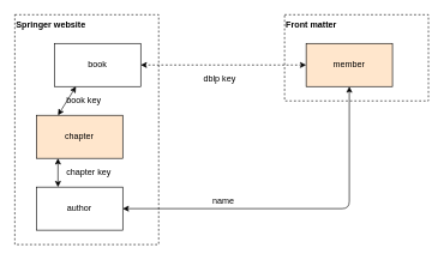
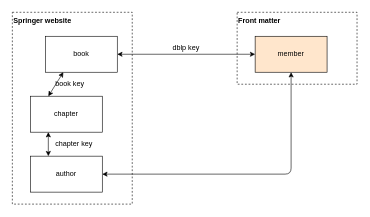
  <mxCell id="0" />
  <mxCell id="1" parent="0" />
  <mxCell id="2" value="" style="group" parent="1" vertex="1" connectable="0"><mxGeometry x="20" y="20" width="200" height="320" as="geometry" /></mxCell>
  <mxCell id="3" value="Springer website" style="rounded=0;whiteSpace=wrap;html=1;dashed=1;align=left;verticalAlign=top;fontStyle=1" parent="2" vertex="1"><mxGeometry width="200" height="320" as="geometry" /></mxCell>
- <mxCell id="4" value="chapter" style="rounded=0;whiteSpace=wrap;html=1;fillColor=#ffe6cc;" parent="2" vertex="1"><mxGeometry x="30" y="140" width="120" height="60" as="geometry" /></mxCell>
+ <mxCell id="4" value="chapter" style="rounded=0;whiteSpace=wrap;html=1;" parent="2" vertex="1"><mxGeometry x="30" y="140" width="120" height="60" as="geometry" /></mxCell>
  <mxCell id="5" value="author" style="rounded=0;whiteSpace=wrap;html=1;" parent="2" vertex="1"><mxGeometry x="30" y="240" width="120" height="60" as="geometry" /></mxCell>
  <mxCell id="6" value="book" style="rounded=0;whiteSpace=wrap;html=1;" parent="2" vertex="1"><mxGeometry x="55" y="40" width="120" height="60" as="geometry" /></mxCell>
  <mxCell id="7" value="" style="endArrow=classic;startArrow=classic;html=1;entryX=0.25;entryY=1;entryDx=0;entryDy=0;exitX=0.25;exitY=0;exitDx=0;exitDy=0;" parent="2" source="4" target="6" edge="1"><mxGeometry width="50" height="50" relative="1" as="geometry"><mxPoint x="350" y="240" as="sourcePoint" /><mxPoint x="400" y="190" as="targetPoint" /></mxGeometry></mxCell>
  <mxCell id="8" value="" style="endArrow=classic;startArrow=classic;html=1;exitX=0.25;exitY=0;exitDx=0;exitDy=0;entryX=0.25;entryY=1;entryDx=0;entryDy=0;" parent="2" source="5" target="4" edge="1"><mxGeometry width="50" height="50" relative="1" as="geometry"><mxPoint x="70" y="150" as="sourcePoint" /><mxPoint x="60" y="200" as="targetPoint" /></mxGeometry></mxCell>
  <mxCell id="9" value="book key" style="text;html=1;strokeColor=none;fillColor=none;align=left;verticalAlign=middle;whiteSpace=wrap;rounded=0;dashed=1;" parent="2" vertex="1"><mxGeometry x="70" y="110" width="110" height="20" as="geometry" /></mxCell>
  <mxCell id="10" value="chapter key" style="text;html=1;strokeColor=none;fillColor=none;align=left;verticalAlign=middle;whiteSpace=wrap;rounded=0;dashed=1;" parent="2" vertex="1"><mxGeometry x="70" y="210" width="110" height="20" as="geometry" /></mxCell>
  <mxCell id="11" value="Front matter" style="rounded=0;whiteSpace=wrap;html=1;dashed=1;align=left;verticalAlign=top;fontStyle=1" vertex="1" parent="1"><mxGeometry x="395" y="20" width="200" height="120" as="geometry" /></mxCell>
  <mxCell id="12" value="member" style="rounded=0;whiteSpace=wrap;html=1;fillColor=#ffe6cc;" vertex="1" parent="1"><mxGeometry x="425" y="60" width="120" height="60" as="geometry" /></mxCell>
- <mxCell id="13" value="" style="endArrow=classic;startArrow=classic;html=1;entryX=1;entryY=0.5;entryDx=0;entryDy=0;exitX=0;exitY=0.5;exitDx=0;exitDy=0;dashed=1;" edge="1" parent="1" source="12" target="6"><mxGeometry width="50" height="50" relative="1" as="geometry"><mxPoint x="90" y="170" as="sourcePoint" /><mxPoint x="90" y="130" as="targetPoint" /></mxGeometry></mxCell>
- <mxCell id="14" value="dblp key" style="text;html=1;strokeColor=none;fillColor=none;align=center;verticalAlign=middle;whiteSpace=wrap;rounded=0;dashed=1;" vertex="1" parent="1"><mxGeometry x="250" y="100" width="110" height="20" as="geometry" /></mxCell>
+ <mxCell id="13" value="" style="endArrow=classic;startArrow=classic;html=1;entryX=1;entryY=0.5;entryDx=0;entryDy=0;exitX=0;exitY=0.5;exitDx=0;exitDy=0;" edge="1" parent="1" source="12" target="6"><mxGeometry width="50" height="50" relative="1" as="geometry"><mxPoint x="90" y="170" as="sourcePoint" /><mxPoint x="90" y="130" as="targetPoint" /></mxGeometry></mxCell>
+ <mxCell id="14" value="dblp key" style="text;html=1;strokeColor=none;fillColor=none;align=center;verticalAlign=middle;whiteSpace=wrap;rounded=0;dashed=1;" vertex="1" parent="1"><mxGeometry x="255" y="70" width="110" height="20" as="geometry" /></mxCell>
  <mxCell id="15" value="" style="endArrow=classic;startArrow=classic;html=1;entryX=1;entryY=0.5;entryDx=0;entryDy=0;exitX=0.5;exitY=1;exitDx=0;exitDy=0;" edge="1" parent="1" source="12" target="5"><mxGeometry width="50" height="50" relative="1" as="geometry"><mxPoint x="435" y="100" as="sourcePoint" /><mxPoint x="180" y="100" as="targetPoint" /><Array as="points"><mxPoint x="485" y="290" /></Array></mxGeometry></mxCell>
- <mxCell id="16" value="name" style="text;html=1;strokeColor=none;fillColor=none;align=center;verticalAlign=middle;whiteSpace=wrap;rounded=0;dashed=1;" vertex="1" parent="1"><mxGeometry x="255" y="270" width="110" height="20" as="geometry" /></mxCell>
